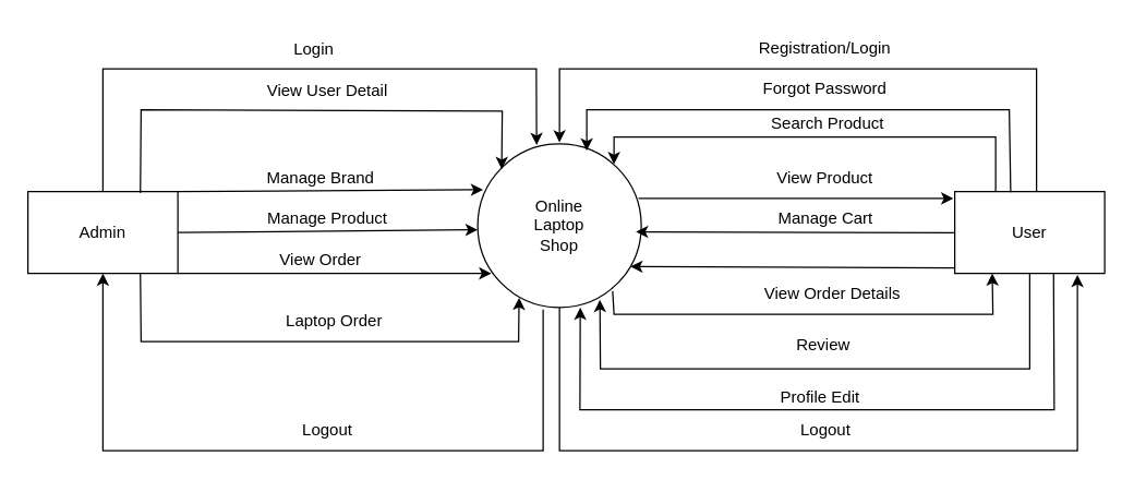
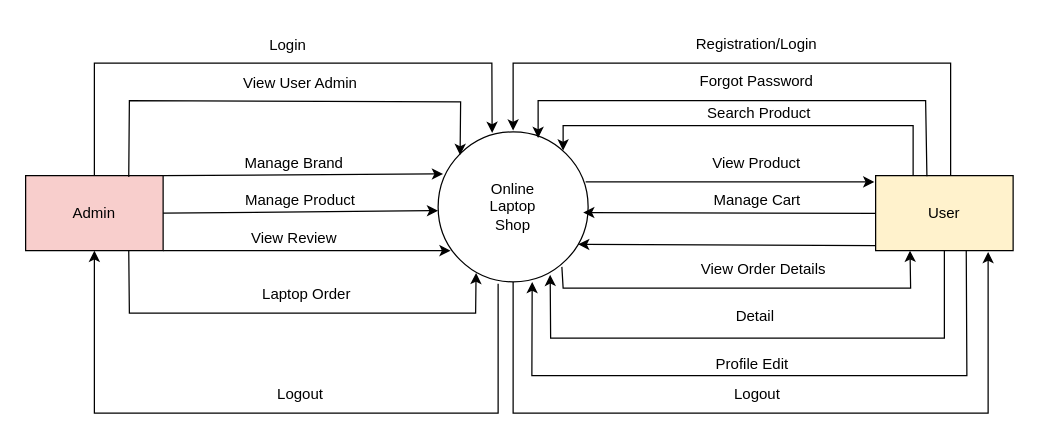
  <mxCell id="0" />
  <mxCell id="1" parent="0" />
- <mxCell id="2" value="Admin" style="html=1;whiteSpace=wrap;" parent="1" vertex="1"><mxGeometry x="20" y="140" width="110" height="60" as="geometry" /></mxCell>
- <mxCell id="3" value="User" style="html=1;whiteSpace=wrap;" parent="1" vertex="1"><mxGeometry x="700" y="140" width="110" height="60" as="geometry" /></mxCell>
+ <mxCell id="2" value="Admin" style="html=1;whiteSpace=wrap;fillColor=#f8cecc;" parent="1" vertex="1"><mxGeometry x="20" y="140" width="110" height="60" as="geometry" /></mxCell>
+ <mxCell id="3" value="User" style="html=1;whiteSpace=wrap;fillColor=#fff2cc;" parent="1" vertex="1"><mxGeometry x="700" y="140" width="110" height="60" as="geometry" /></mxCell>
  <mxCell id="4" value="" style="ellipse;whiteSpace=wrap;html=1;aspect=fixed;" parent="1" vertex="1"><mxGeometry x="350" y="105" width="120" height="120" as="geometry" /></mxCell>
  <mxCell id="5" value="Online Laptop Shop" style="text;html=1;align=center;verticalAlign=middle;whiteSpace=wrap;rounded=0;" parent="1" vertex="1"><mxGeometry x="380" y="150" width="60" height="30" as="geometry" /></mxCell>
  <mxCell id="6" value="" style="endArrow=classic;html=1;rounded=0;exitX=0.5;exitY=0;exitDx=0;exitDy=0;entryX=0.36;entryY=0.007;entryDx=0;entryDy=0;entryPerimeter=0;" parent="1" source="2" target="4" edge="1"><mxGeometry width="50" height="50" relative="1" as="geometry"><mxPoint x="380" y="220" as="sourcePoint" /><mxPoint x="410" y="50" as="targetPoint" /><Array as="points"><mxPoint x="75" y="50" /><mxPoint x="393" y="50" /></Array></mxGeometry></mxCell>
  <mxCell id="7" value="Login" style="text;html=1;align=center;verticalAlign=middle;whiteSpace=wrap;rounded=0;" parent="1" vertex="1"><mxGeometry x="200" y="21" width="60" height="30" as="geometry" /></mxCell>
  <mxCell id="8" value="" style="endArrow=classic;html=1;rounded=0;exitX=0.75;exitY=0;exitDx=0;exitDy=0;entryX=0;entryY=0;entryDx=0;entryDy=0;" parent="1" edge="1"><mxGeometry width="50" height="50" relative="1" as="geometry"><mxPoint x="102.5" y="141" as="sourcePoint" /><mxPoint x="367.574" y="123.574" as="targetPoint" /><Array as="points"><mxPoint x="103" y="80" /><mxPoint x="368" y="81" /></Array></mxGeometry></mxCell>
- <mxCell id="9" value="View User Detail" style="text;html=1;align=center;verticalAlign=middle;whiteSpace=wrap;rounded=0;" parent="1" vertex="1"><mxGeometry x="180" y="51" width="120" height="30" as="geometry" /></mxCell>
+ <mxCell id="9" value="View User Admin" style="text;html=1;align=center;verticalAlign=middle;whiteSpace=wrap;rounded=0;" parent="1" vertex="1"><mxGeometry x="180" y="51" width="120" height="30" as="geometry" /></mxCell>
  <mxCell id="10" value="" style="endArrow=classic;html=1;rounded=0;exitX=1;exitY=0;exitDx=0;exitDy=0;entryX=0.033;entryY=0.28;entryDx=0;entryDy=0;entryPerimeter=0;" parent="1" source="2" target="4" edge="1"><mxGeometry width="50" height="50" relative="1" as="geometry"><mxPoint x="380" y="220" as="sourcePoint" /><mxPoint x="430" y="170" as="targetPoint" /></mxGeometry></mxCell>
  <mxCell id="11" value="" style="endArrow=classic;html=1;rounded=0;exitX=1;exitY=0.5;exitDx=0;exitDy=0;" parent="1" source="2" edge="1"><mxGeometry width="50" height="50" relative="1" as="geometry"><mxPoint x="130" y="175.5" as="sourcePoint" /><mxPoint x="350" y="168" as="targetPoint" /></mxGeometry></mxCell>
  <mxCell id="12" value="" style="endArrow=classic;html=1;rounded=0;exitX=1;exitY=1;exitDx=0;exitDy=0;" parent="1" source="2" edge="1"><mxGeometry width="50" height="50" relative="1" as="geometry"><mxPoint x="130" y="200" as="sourcePoint" /><mxPoint x="360" y="200" as="targetPoint" /></mxGeometry></mxCell>
  <mxCell id="13" value="Manage Brand" style="text;html=1;align=center;verticalAlign=middle;whiteSpace=wrap;rounded=0;" parent="1" vertex="1"><mxGeometry x="175" y="115" width="120" height="30" as="geometry" /></mxCell>
  <mxCell id="14" value="Manage Product" style="text;html=1;align=center;verticalAlign=middle;whiteSpace=wrap;rounded=0;" parent="1" vertex="1"><mxGeometry x="160" y="145" width="160" height="30" as="geometry" /></mxCell>
- <mxCell id="15" value="View Order" style="text;html=1;align=center;verticalAlign=middle;whiteSpace=wrap;rounded=0;" parent="1" vertex="1"><mxGeometry x="190" y="175" width="90" height="30" as="geometry" /></mxCell>
+ <mxCell id="15" value="View Review" style="text;html=1;align=center;verticalAlign=middle;whiteSpace=wrap;rounded=0;" parent="1" vertex="1"><mxGeometry x="190" y="175" width="90" height="30" as="geometry" /></mxCell>
  <mxCell id="16" value="" style="endArrow=classic;html=1;rounded=0;exitX=0.75;exitY=1;exitDx=0;exitDy=0;entryX=0.253;entryY=0.94;entryDx=0;entryDy=0;entryPerimeter=0;" parent="1" source="2" target="4" edge="1"><mxGeometry width="50" height="50" relative="1" as="geometry"><mxPoint x="380" y="220" as="sourcePoint" /><mxPoint x="430" y="170" as="targetPoint" /><Array as="points"><mxPoint x="103" y="250" /><mxPoint x="380" y="250" /></Array></mxGeometry></mxCell>
  <mxCell id="17" value="Laptop Order" style="text;html=1;align=center;verticalAlign=middle;whiteSpace=wrap;rounded=0;" parent="1" vertex="1"><mxGeometry x="175" y="220" width="140" height="30" as="geometry" /></mxCell>
  <mxCell id="18" value="Logout" style="text;html=1;align=center;verticalAlign=middle;whiteSpace=wrap;rounded=0;" parent="1" vertex="1"><mxGeometry x="210" y="300" width="60" height="30" as="geometry" /></mxCell>
  <mxCell id="19" value="" style="endArrow=classic;html=1;rounded=0;" parent="1" edge="1"><mxGeometry width="50" height="50" relative="1" as="geometry"><mxPoint x="760" y="140" as="sourcePoint" /><mxPoint x="410" y="104" as="targetPoint" /><Array as="points"><mxPoint x="760" y="50" /><mxPoint x="410" y="50" /><mxPoint x="410" y="100" /></Array></mxGeometry></mxCell>
  <mxCell id="20" value="Registration/Login" style="text;html=1;align=center;verticalAlign=middle;whiteSpace=wrap;rounded=0;" parent="1" vertex="1"><mxGeometry x="550" y="20" width="110" height="30" as="geometry" /></mxCell>
  <mxCell id="21" value="" style="endArrow=classic;html=1;rounded=0;exitX=0.373;exitY=0.009;exitDx=0;exitDy=0;exitPerimeter=0;" parent="1" source="3" edge="1"><mxGeometry width="50" height="50" relative="1" as="geometry"><mxPoint x="590" y="140" as="sourcePoint" /><mxPoint x="430" y="110" as="targetPoint" /><Array as="points"><mxPoint x="740" y="80" /><mxPoint x="452" y="80" /><mxPoint x="430" y="80" /><mxPoint x="430" y="100" /></Array></mxGeometry></mxCell>
  <mxCell id="22" value="Forgot Password" style="text;html=1;align=center;verticalAlign=middle;whiteSpace=wrap;rounded=0;" parent="1" vertex="1"><mxGeometry x="520" y="50" width="170" height="30" as="geometry" /></mxCell>
  <mxCell id="23" value="View Product" style="text;html=1;align=center;verticalAlign=middle;whiteSpace=wrap;rounded=0;" parent="1" vertex="1"><mxGeometry x="540" y="115" width="130" height="30" as="geometry" /></mxCell>
  <mxCell id="24" value="" style="endArrow=classic;html=1;rounded=0;exitX=0;exitY=0.75;exitDx=0;exitDy=0;entryX=0.967;entryY=0.661;entryDx=0;entryDy=0;entryPerimeter=0;" parent="1" edge="1"><mxGeometry width="50" height="50" relative="1" as="geometry"><mxPoint x="700" y="170.18" as="sourcePoint" /><mxPoint x="466.04" y="169.5" as="targetPoint" /></mxGeometry></mxCell>
  <mxCell id="25" value="Manage Cart" style="text;html=1;align=center;verticalAlign=middle;whiteSpace=wrap;rounded=0;" parent="1" vertex="1"><mxGeometry x="552.5" y="150" width="105" height="20" as="geometry" /></mxCell>
  <mxCell id="26" value="" style="endArrow=classic;html=1;rounded=0;exitX=0.5;exitY=1;exitDx=0;exitDy=0;entryX=0.747;entryY=0.953;entryDx=0;entryDy=0;entryPerimeter=0;" parent="1" source="3" target="4" edge="1"><mxGeometry width="50" height="50" relative="1" as="geometry"><mxPoint x="500" y="360" as="sourcePoint" /><mxPoint x="550" y="310" as="targetPoint" /><Array as="points"><mxPoint x="755" y="270" /><mxPoint x="440" y="270" /></Array></mxGeometry></mxCell>
  <mxCell id="27" value="Profile Edit" style="edgeLabel;html=1;align=center;verticalAlign=middle;resizable=0;points=[];fontSize=12;" parent="26" vertex="1" connectable="0"><mxGeometry x="-0.182" y="9" relative="1" as="geometry"><mxPoint x="-47" y="11" as="offset" /></mxGeometry></mxCell>
  <mxCell id="28" value="" style="endArrow=classic;html=1;rounded=0;exitX=0;exitY=1;exitDx=0;exitDy=0;entryX=0.9;entryY=0.78;entryDx=0;entryDy=0;entryPerimeter=0;" parent="1" edge="1"><mxGeometry width="50" height="50" relative="1" as="geometry"><mxPoint x="700" y="196" as="sourcePoint" /><mxPoint x="462" y="195" as="targetPoint" /></mxGeometry></mxCell>
- <mxCell id="29" value="Review&amp;nbsp;" style="text;html=1;align=center;verticalAlign=middle;resizable=0;points=[];autosize=1;strokeColor=none;fillColor=none;" parent="1" vertex="1"><mxGeometry x="570" y="238" width="70" height="30" as="geometry" /></mxCell>
+ <mxCell id="29" value="Detail&amp;nbsp;" style="text;html=1;align=center;verticalAlign=middle;resizable=0;points=[];autosize=1;strokeColor=none;fillColor=none;" parent="1" vertex="1"><mxGeometry x="570" y="238" width="70" height="30" as="geometry" /></mxCell>
  <mxCell id="30" value="" style="endArrow=classic;html=1;rounded=0;exitX=0.75;exitY=1;exitDx=0;exitDy=0;entryX=0.627;entryY=1;entryDx=0;entryDy=0;entryPerimeter=0;" parent="1" target="4" edge="1"><mxGeometry width="50" height="50" relative="1" as="geometry"><mxPoint x="772.5" y="200" as="sourcePoint" /><mxPoint x="420" y="290" as="targetPoint" /><Array as="points"><mxPoint x="773" y="300" /><mxPoint x="425" y="300" /></Array></mxGeometry></mxCell>
  <mxCell id="31" value="Logout" style="text;html=1;align=center;verticalAlign=middle;resizable=0;points=[];autosize=1;strokeColor=none;fillColor=none;" parent="1" vertex="1"><mxGeometry x="575" y="300" width="60" height="30" as="geometry" /></mxCell>
  <mxCell id="32" value="" style="endArrow=classic;html=1;rounded=0;" parent="1" edge="1"><mxGeometry width="50" height="50" relative="1" as="geometry"><mxPoint x="730" y="140" as="sourcePoint" /><mxPoint x="450" y="120" as="targetPoint" /><Array as="points"><mxPoint x="730" y="100" /><mxPoint x="450" y="100" /></Array></mxGeometry></mxCell>
  <mxCell id="33" value="Search Product" style="text;strokeColor=none;align=center;fillColor=none;html=1;verticalAlign=middle;whiteSpace=wrap;rounded=0;" parent="1" vertex="1"><mxGeometry x="562" y="75" width="90" height="30" as="geometry" /></mxCell>
  <mxCell id="34" value="" style="endArrow=classic;html=1;rounded=0;" parent="1" edge="1"><mxGeometry width="50" height="50" relative="1" as="geometry"><mxPoint x="468" y="145" as="sourcePoint" /><mxPoint x="699" y="145" as="targetPoint" /></mxGeometry></mxCell>
  <mxCell id="35" value="View Order Details" style="text;html=1;align=center;verticalAlign=middle;resizable=0;points=[];autosize=1;strokeColor=none;fillColor=none;" parent="1" vertex="1"><mxGeometry x="550" y="200" width="120" height="30" as="geometry" /></mxCell>
  <mxCell id="36" value="" style="endArrow=classic;html=1;rounded=0;entryX=0.25;entryY=1;entryDx=0;entryDy=0;" parent="1" target="3" edge="1"><mxGeometry width="50" height="50" relative="1" as="geometry"><mxPoint x="449" y="213" as="sourcePoint" /><mxPoint x="728" y="240" as="targetPoint" /><Array as="points"><mxPoint x="450" y="230" /><mxPoint x="728" y="230" /></Array></mxGeometry></mxCell>
  <mxCell id="37" value="" style="endArrow=classic;html=1;rounded=0;exitX=0.4;exitY=1.013;exitDx=0;exitDy=0;exitPerimeter=0;entryX=0.5;entryY=1;entryDx=0;entryDy=0;" parent="1" source="4" target="2" edge="1"><mxGeometry width="50" height="50" relative="1" as="geometry"><mxPoint x="175" y="400" as="sourcePoint" /><mxPoint x="80" y="330" as="targetPoint" /><Array as="points"><mxPoint x="398" y="330" /><mxPoint x="75" y="330" /></Array></mxGeometry></mxCell>
  <mxCell id="38" value="" style="endArrow=classic;html=1;rounded=0;exitX=0.5;exitY=1;exitDx=0;exitDy=0;" parent="1" source="4" edge="1"><mxGeometry width="50" height="50" relative="1" as="geometry"><mxPoint x="512" y="430" as="sourcePoint" /><mxPoint x="790" y="201" as="targetPoint" /><Array as="points"><mxPoint x="410" y="330" /><mxPoint x="790" y="330" /></Array></mxGeometry></mxCell>
